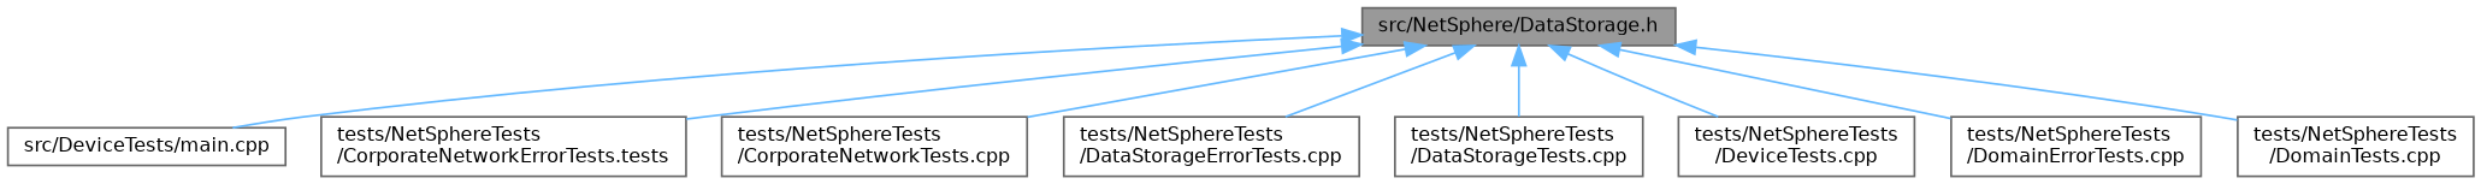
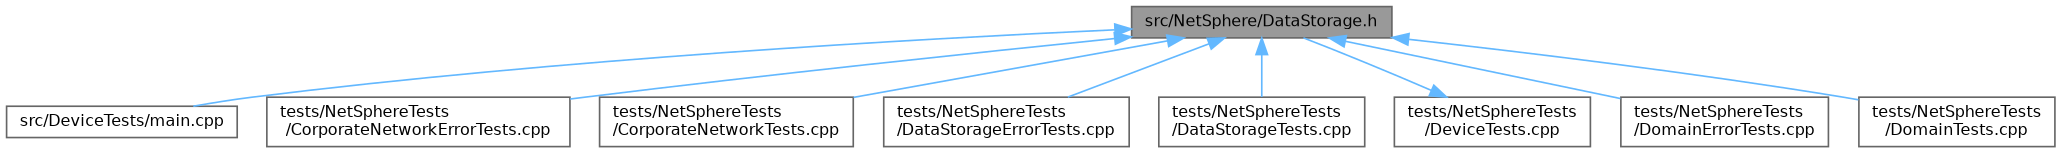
  digraph {
    node [color=grey40 fillcolor=white fontname=Helvetica fontsize=10 shape=box style=filled]
    edge [color=steelblue1 dir=back fontname=Helvetica fontsize=10 labelfontname=Helvetica labelfontsize=10 style=solid]
    n1 [color=gray40 fillcolor=grey60 fontcolor=black height=0.2 label="src/NetSphere/DataStorage.h" width=0.4]
    n2 [height=0.2 label="src/DeviceTests/main.cpp" width=0.4]
-   n3 [height=0.2 label="tests/NetSphereTests\l/CorporateNetworkErrorTests.tests" width=0.4]
+   n3 [height=0.2 label="tests/NetSphereTests\l/CorporateNetworkErrorTests.cpp" width=0.4]
    n4 [height=0.2 label="tests/NetSphereTests\l/CorporateNetworkTests.cpp" width=0.4]
    n5 [height=0.2 label="tests/NetSphereTests\l/DataStorageErrorTests.cpp" width=0.4]
    n6 [height=0.2 label="tests/NetSphereTests\l/DataStorageTests.cpp" width=0.4]
    n7 [height=0.2 label="tests/NetSphereTests\l/DeviceTests.cpp" width=0.4]
    n8 [height=0.2 label="tests/NetSphereTests\l/DomainErrorTests.cpp" width=0.4]
    n9 [height=0.2 label="tests/NetSphereTests\l/DomainTests.cpp" width=0.4]
    n1 -> n2
    n1 -> n3
    n1 -> n4
    n1 -> n5
    n1 -> n6
-   n1 -> n7
+   n7 -> n1
    n1 -> n8
    n1 -> n9
  }
